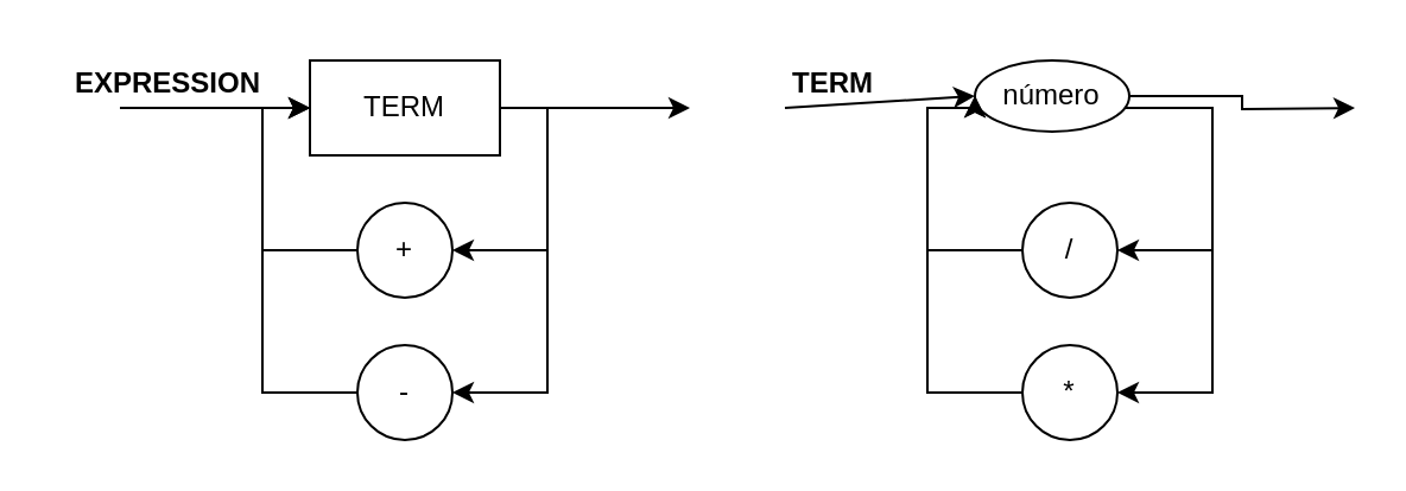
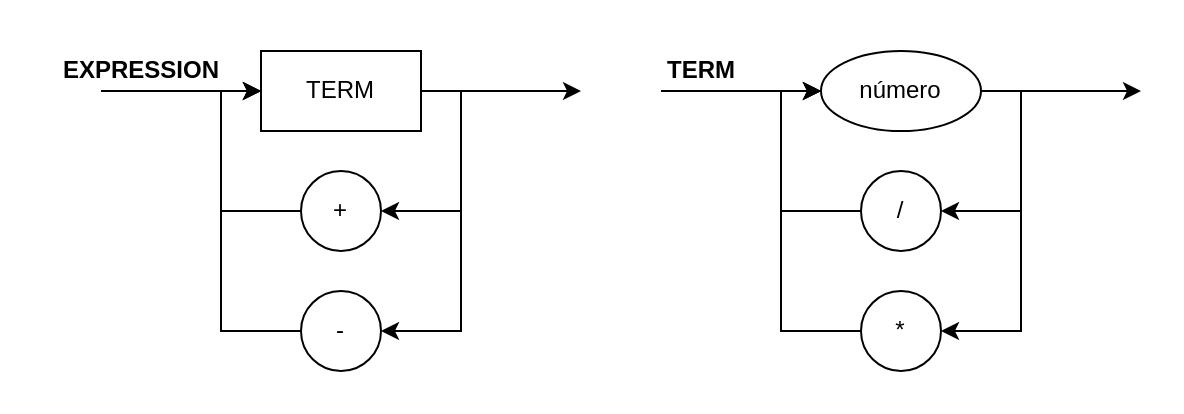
  <mxCell id="0" />
  <mxCell id="1" parent="0" />
  <mxCell id="2" style="edgeStyle=orthogonalEdgeStyle;rounded=0;orthogonalLoop=1;jettySize=auto;html=1;entryX=1;entryY=0.5;entryDx=0;entryDy=0;" edge="1" parent="1" source="5" target="7"><mxGeometry relative="1" as="geometry"><Array as="points"><mxPoint x="510" y="45" /><mxPoint x="510" y="105" /></Array></mxGeometry></mxCell>
  <mxCell id="3" style="edgeStyle=orthogonalEdgeStyle;rounded=0;orthogonalLoop=1;jettySize=auto;html=1;entryX=1;entryY=0.5;entryDx=0;entryDy=0;" edge="1" parent="1" source="5" target="9"><mxGeometry relative="1" as="geometry"><Array as="points"><mxPoint x="510" y="45" /><mxPoint x="510" y="165" /></Array></mxGeometry></mxCell>
  <mxCell id="4" style="edgeStyle=orthogonalEdgeStyle;rounded=0;orthogonalLoop=1;jettySize=auto;html=1;" edge="1" parent="1" source="5"><mxGeometry relative="1" as="geometry"><mxPoint x="570" y="45" as="targetPoint" /></mxGeometry></mxCell>
- <mxCell id="5" value="número" style="ellipse;whiteSpace=wrap;html=1;" vertex="1" parent="1"><mxGeometry x="410" y="25" width="65" height="30" as="geometry" /></mxCell>
+ <mxCell id="5" value="número" style="ellipse;whiteSpace=wrap;html=1;" vertex="1" parent="1"><mxGeometry x="410" y="25" width="80" height="40" as="geometry" /></mxCell>
  <mxCell id="6" style="edgeStyle=orthogonalEdgeStyle;rounded=0;orthogonalLoop=1;jettySize=auto;html=1;entryX=0;entryY=0.5;entryDx=0;entryDy=0;" edge="1" parent="1" source="7" target="5"><mxGeometry relative="1" as="geometry"><Array as="points"><mxPoint x="390" y="105" /><mxPoint x="390" y="45" /></Array></mxGeometry></mxCell>
  <mxCell id="7" value="/" style="ellipse;whiteSpace=wrap;html=1;" vertex="1" parent="1"><mxGeometry x="430" y="85" width="40" height="40" as="geometry" /></mxCell>
  <mxCell id="8" style="edgeStyle=orthogonalEdgeStyle;rounded=0;orthogonalLoop=1;jettySize=auto;html=1;entryX=0;entryY=0.5;entryDx=0;entryDy=0;" edge="1" parent="1" source="9" target="5"><mxGeometry relative="1" as="geometry"><Array as="points"><mxPoint x="390" y="165" /><mxPoint x="390" y="45" /></Array></mxGeometry></mxCell>
  <mxCell id="9" value="*" style="ellipse;whiteSpace=wrap;html=1;" vertex="1" parent="1"><mxGeometry x="430" y="145" width="40" height="40" as="geometry" /></mxCell>
  <mxCell id="10" value="" style="endArrow=classic;html=1;rounded=0;entryX=0;entryY=0.5;entryDx=0;entryDy=0;" edge="1" parent="1" target="5"><mxGeometry width="50" height="50" relative="1" as="geometry"><mxPoint x="330" y="45" as="sourcePoint" /><mxPoint x="630" y="115" as="targetPoint" /></mxGeometry></mxCell>
  <mxCell id="11" value="TERM" style="text;html=1;align=center;verticalAlign=middle;resizable=0;points=[];autosize=1;strokeColor=none;fillColor=none;fontStyle=1" vertex="1" parent="1"><mxGeometry x="320" y="20" width="60" height="30" as="geometry" /></mxCell>
  <mxCell id="12" style="edgeStyle=orthogonalEdgeStyle;rounded=0;orthogonalLoop=1;jettySize=auto;html=1;entryX=1;entryY=0.5;entryDx=0;entryDy=0;" edge="1" parent="1" target="16"><mxGeometry relative="1" as="geometry"><Array as="points"><mxPoint x="230" y="45" /><mxPoint x="230" y="105" /></Array><mxPoint x="210" y="45" as="sourcePoint" /></mxGeometry></mxCell>
  <mxCell id="13" style="edgeStyle=orthogonalEdgeStyle;rounded=0;orthogonalLoop=1;jettySize=auto;html=1;entryX=1;entryY=0.5;entryDx=0;entryDy=0;" edge="1" parent="1" target="18"><mxGeometry relative="1" as="geometry"><Array as="points"><mxPoint x="230" y="45" /><mxPoint x="230" y="165" /></Array><mxPoint x="210" y="45" as="sourcePoint" /></mxGeometry></mxCell>
  <mxCell id="14" style="edgeStyle=orthogonalEdgeStyle;rounded=0;orthogonalLoop=1;jettySize=auto;html=1;" edge="1" parent="1"><mxGeometry relative="1" as="geometry"><mxPoint x="290" y="45" as="targetPoint" /><mxPoint x="210" y="45" as="sourcePoint" /></mxGeometry></mxCell>
  <mxCell id="15" style="edgeStyle=orthogonalEdgeStyle;rounded=0;orthogonalLoop=1;jettySize=auto;html=1;entryX=0;entryY=0.5;entryDx=0;entryDy=0;" edge="1" parent="1" source="16"><mxGeometry relative="1" as="geometry"><Array as="points"><mxPoint x="110" y="105" /><mxPoint x="110" y="45" /></Array><mxPoint x="130" y="45" as="targetPoint" /></mxGeometry></mxCell>
  <mxCell id="16" value="+" style="ellipse;whiteSpace=wrap;html=1;" vertex="1" parent="1"><mxGeometry x="150" y="85" width="40" height="40" as="geometry" /></mxCell>
  <mxCell id="17" style="edgeStyle=orthogonalEdgeStyle;rounded=0;orthogonalLoop=1;jettySize=auto;html=1;entryX=0;entryY=0.5;entryDx=0;entryDy=0;" edge="1" parent="1" source="18"><mxGeometry relative="1" as="geometry"><Array as="points"><mxPoint x="110" y="165" /><mxPoint x="110" y="45" /></Array><mxPoint x="130" y="45" as="targetPoint" /></mxGeometry></mxCell>
  <mxCell id="18" value="-" style="ellipse;whiteSpace=wrap;html=1;" vertex="1" parent="1"><mxGeometry x="150" y="145" width="40" height="40" as="geometry" /></mxCell>
  <mxCell id="19" value="" style="endArrow=classic;html=1;rounded=0;entryX=0;entryY=0.5;entryDx=0;entryDy=0;" edge="1" parent="1"><mxGeometry width="50" height="50" relative="1" as="geometry"><mxPoint y="45" as="sourcePoint" x="50" /><mxPoint x="130" y="45" as="targetPoint" /></mxGeometry></mxCell>
  <mxCell id="20" value="EXPRESSION" style="text;html=1;align=center;verticalAlign=middle;resizable=0;points=[];autosize=1;strokeColor=none;fillColor=none;fontStyle=1" vertex="1" parent="1"><mxGeometry x="20" y="20" width="100" height="30" as="geometry" /></mxCell>
  <mxCell id="21" value="TERM" style="rounded=0;whiteSpace=wrap;html=1;" vertex="1" parent="1"><mxGeometry x="130" y="25" width="80" height="40" as="geometry" /></mxCell>
